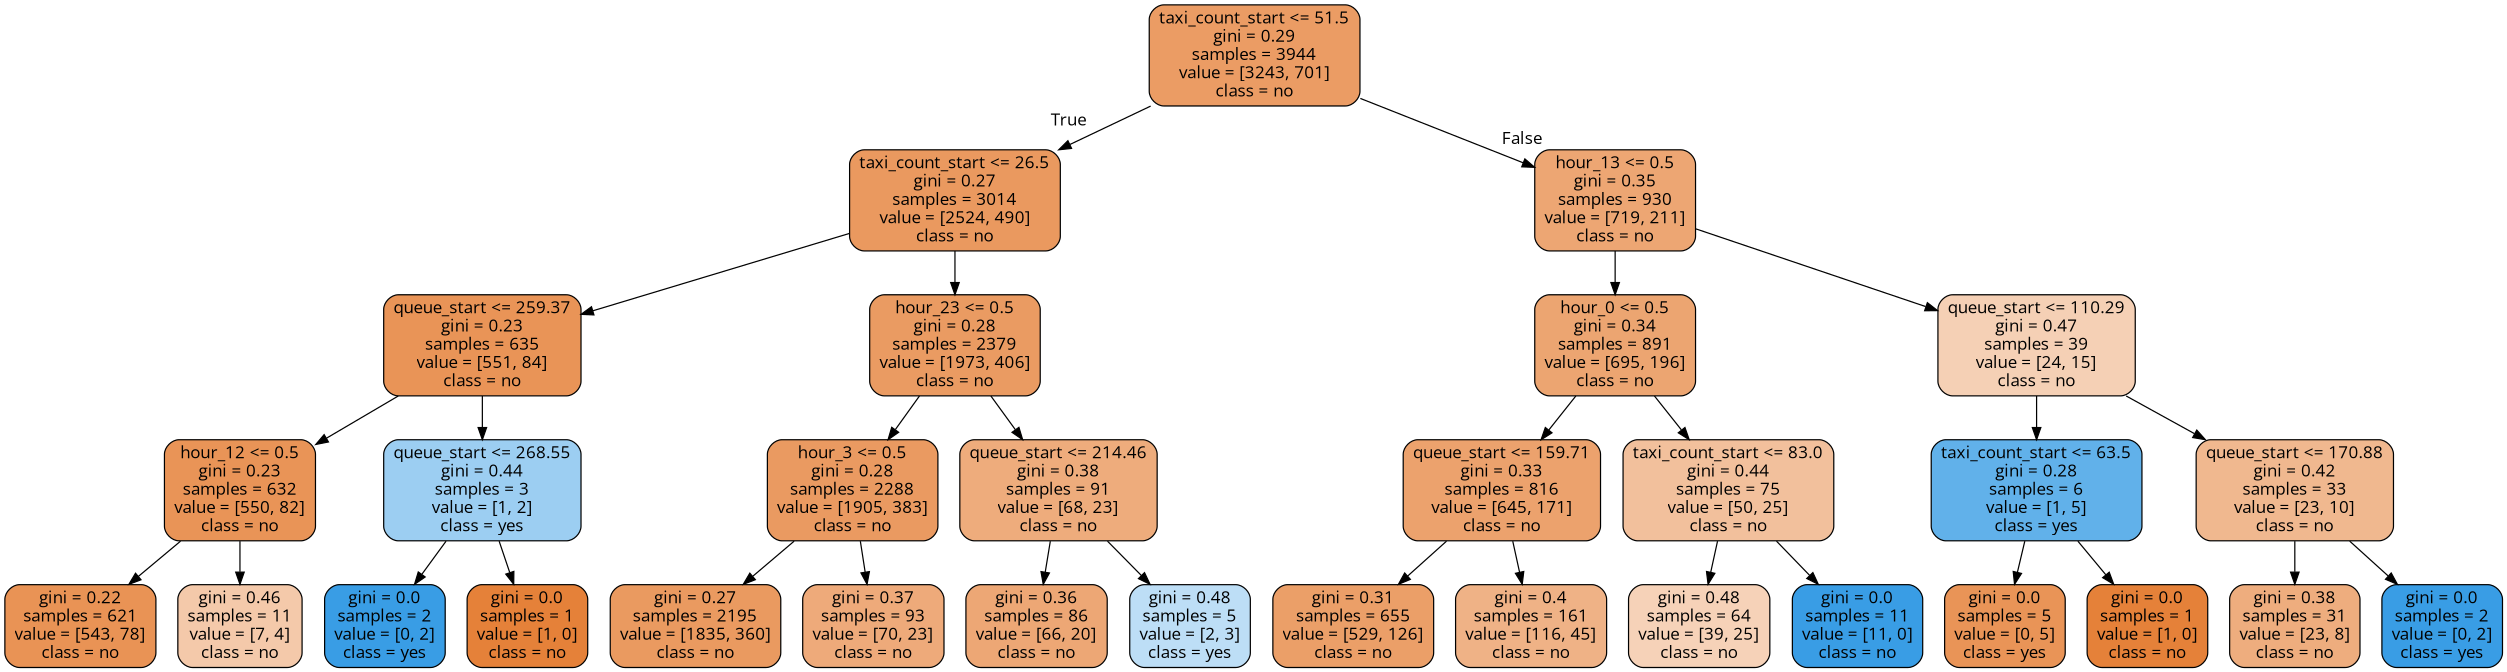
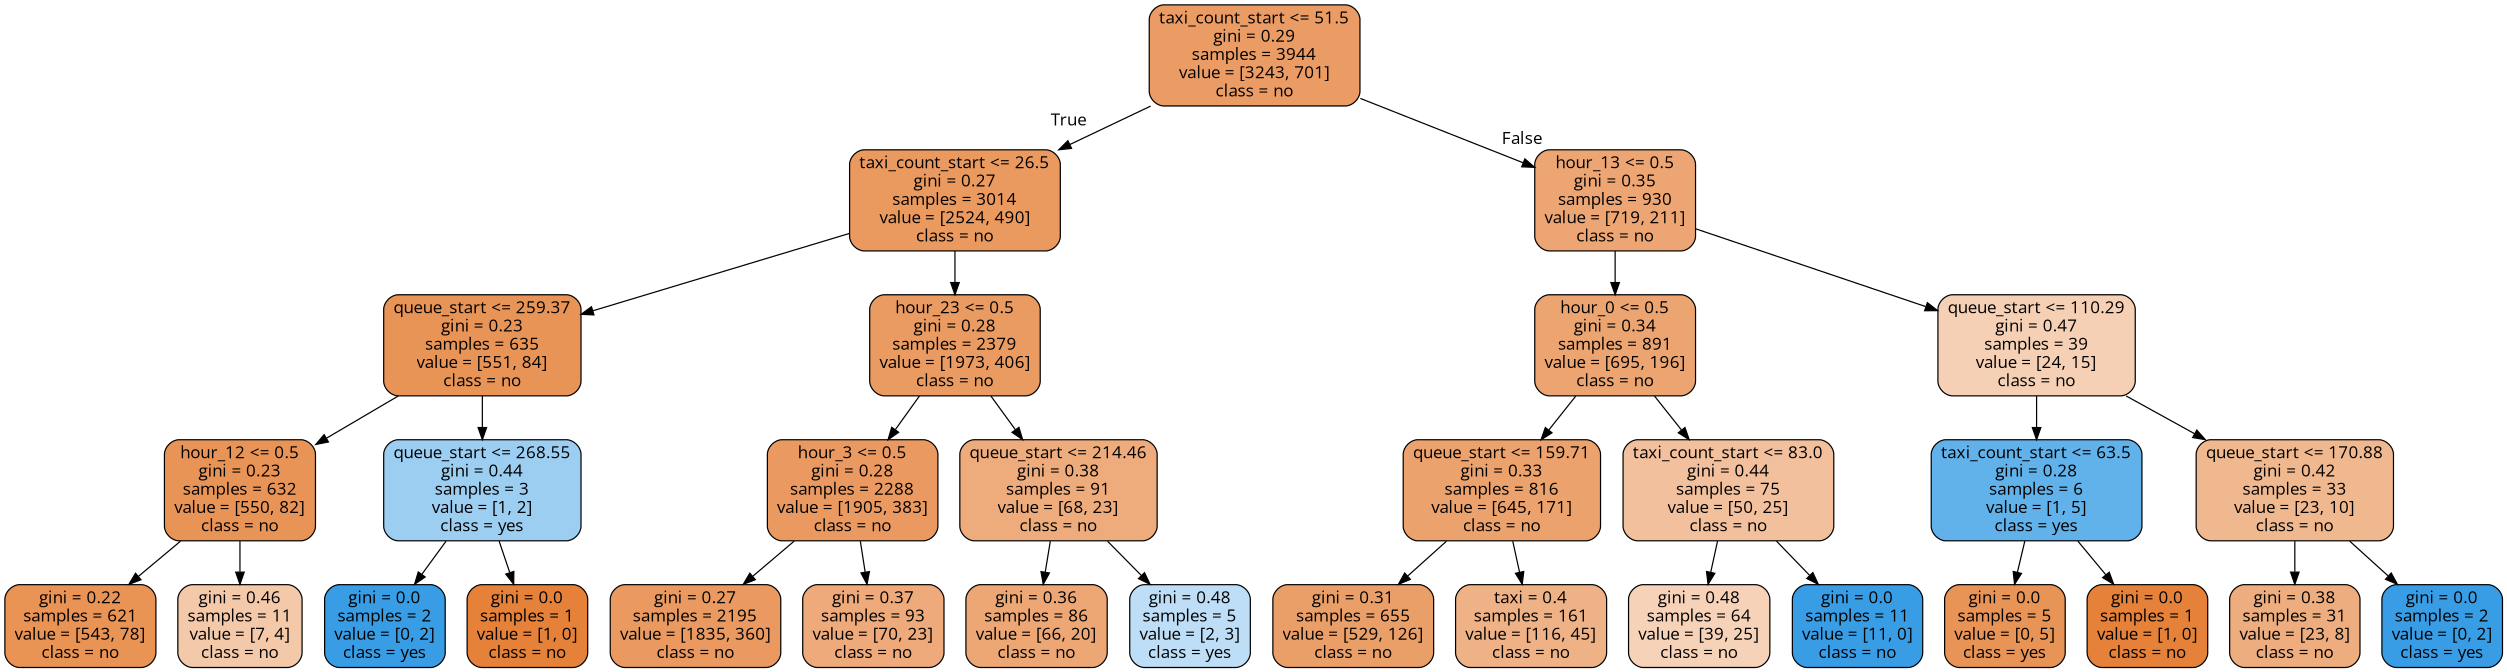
  digraph {
    fontname="Open Sans"
    node [color=black fillcolor="#e99457" fontname="Open Sans" shape=box style="filled, rounded"]
    edge [fontname="Open Sans"]
    n1 [fillcolor="#eb9c64" label="taxi_count_start <= 51.5\ngini = 0.29\nsamples = 3944\nvalue = [3243, 701]\nclass = no"]
    n2 [fillcolor="#ea995f" label="taxi_count_start <= 26.5\ngini = 0.27\nsamples = 3014\nvalue = [2524, 490]\nclass = no"]
    n3 [fillcolor="#eda673" label="hour_13 <= 0.5\ngini = 0.35\nsamples = 930\nvalue = [719, 211]\nclass = no"]
    n4 [label="queue_start <= 259.37\ngini = 0.23\nsamples = 635\nvalue = [551, 84]\nclass = no"]
    n5 [fillcolor="#ea9b62" label="hour_23 <= 0.5\ngini = 0.28\nsamples = 2379\nvalue = [1973, 406]\nclass = no"]
    n6 [fillcolor="#eca571" label="hour_0 <= 0.5\ngini = 0.34\nsamples = 891\nvalue = [695, 196]\nclass = no"]
    n7 [fillcolor="#f5d0b5" label="queue_start <= 110.29\ngini = 0.47\nsamples = 39\nvalue = [24, 15]\nclass = no"]
    n8 [label="hour_12 <= 0.5\ngini = 0.23\nsamples = 632\nvalue = [550, 82]\nclass = no"]
    n9 [fillcolor="#9ccef2" label="queue_start <= 268.55\ngini = 0.44\nsamples = 3\nvalue = [1, 2]\nclass = yes"]
    n10 [fillcolor="#ea9a61" label="hour_3 <= 0.5\ngini = 0.28\nsamples = 2288\nvalue = [1905, 383]\nclass = no"]
    n11 [fillcolor="#eeac7c" label="queue_start <= 214.46\ngini = 0.38\nsamples = 91\nvalue = [68, 23]\nclass = no"]
    n12 [fillcolor="#e99355" label="gini = 0.22\nsamples = 621\nvalue = [543, 78]\nclass = no"]
    n13 [fillcolor="#f4c9aa" label="gini = 0.46\nsamples = 11\nvalue = [7, 4]\nclass = no"]
    n14 [fillcolor="#399de5" label="gini = 0.0\nsamples = 2\nvalue = [0, 2]\nclass = yes"]
    n15 [fillcolor="#e58139" label="gini = 0.0\nsamples = 1\nvalue = [1, 0]\nclass = no"]
    n16 [fillcolor="#ea9a60" label="gini = 0.27\nsamples = 2195\nvalue = [1835, 360]\nclass = no"]
    n17 [fillcolor="#eeaa7a" label="gini = 0.37\nsamples = 93\nvalue = [70, 23]\nclass = no"]
    n18 [fillcolor="#eda775" label="gini = 0.36\nsamples = 86\nvalue = [66, 20]\nclass = no"]
    n19 [fillcolor="#bddef6" label="gini = 0.48\nsamples = 5\nvalue = [2, 3]\nclass = yes"]
    n20 [fillcolor="#eca26d" label="queue_start <= 159.71\ngini = 0.33\nsamples = 816\nvalue = [645, 171]\nclass = no"]
    n21 [fillcolor="#f2c09c" label="taxi_count_start <= 83.0\ngini = 0.44\nsamples = 75\nvalue = [50, 25]\nclass = no"]
    n22 [fillcolor="#61b1ea" label="taxi_count_start <= 63.5\ngini = 0.28\nsamples = 6\nvalue = [1, 5]\nclass = yes"]
    n23 [fillcolor="#f0b88f" label="queue_start <= 170.88\ngini = 0.42\nsamples = 33\nvalue = [23, 10]\nclass = no"]
    n24 [fillcolor="#eb9f68" label="gini = 0.31\nsamples = 655\nvalue = [529, 126]\nclass = no"]
-   n25 [fillcolor="#efb286" label="gini = 0.4\nsamples = 161\nvalue = [116, 45]\nclass = no"]
+   n25 [fillcolor="#efb286" label="taxi = 0.4\nsamples = 161\nvalue = [116, 45]\nclass = no"]
    n26 [fillcolor="#f6d2b8" label="gini = 0.48\nsamples = 64\nvalue = [39, 25]\nclass = no"]
    n27 [fillcolor="#399de5" label="gini = 0.0\nsamples = 11\nvalue = [11, 0]\nclass = no"]
    n28 [label="gini = 0.0\nsamples = 5\nvalue = [0, 5]\nclass = yes"]
    n29 [fillcolor="#e58139" label="gini = 0.0\nsamples = 1\nvalue = [1, 0]\nclass = no"]
    n30 [fillcolor="#eead7e" label="gini = 0.38\nsamples = 31\nvalue = [23, 8]\nclass = no"]
    n31 [fillcolor="#399de5" label="gini = 0.0\nsamples = 2\nvalue = [0, 2]\nclass = yes"]
    n1 -> n2 [headlabel=True labelangle=45 labeldistance=2.5]
    n1 -> n3 [headlabel=False labelangle=-45 labeldistance=2.5]
    n2 -> n4
    n2 -> n5
    n3 -> n6
    n3 -> n7
    n4 -> n8
    n4 -> n9
    n5 -> n10
    n5 -> n11
    n6 -> n20
    n6 -> n21
    n7 -> n22
    n7 -> n23
    n8 -> n12
    n8 -> n13
    n9 -> n14
    n9 -> n15
    n10 -> n16
    n10 -> n17
    n11 -> n18
    n11 -> n19
    n20 -> n24
    n20 -> n25
    n21 -> n26
    n21 -> n27
    n22 -> n28
    n22 -> n29
    n23 -> n30
    n23 -> n31
  }
